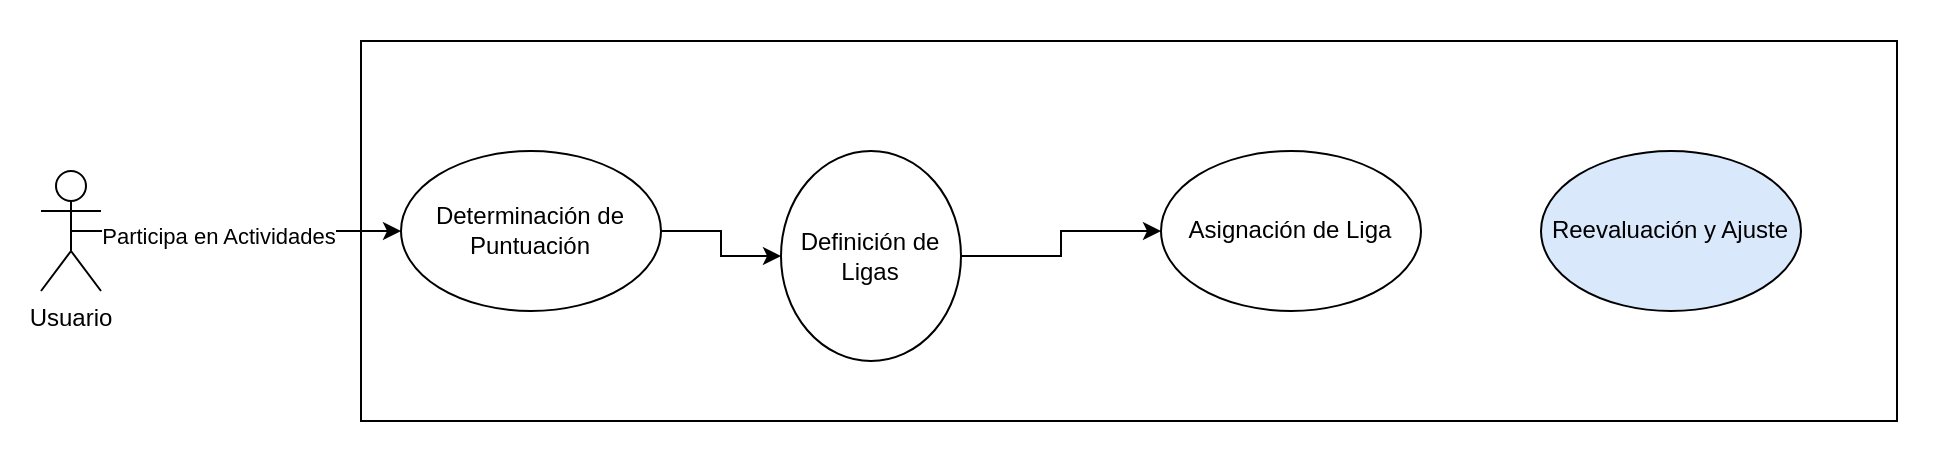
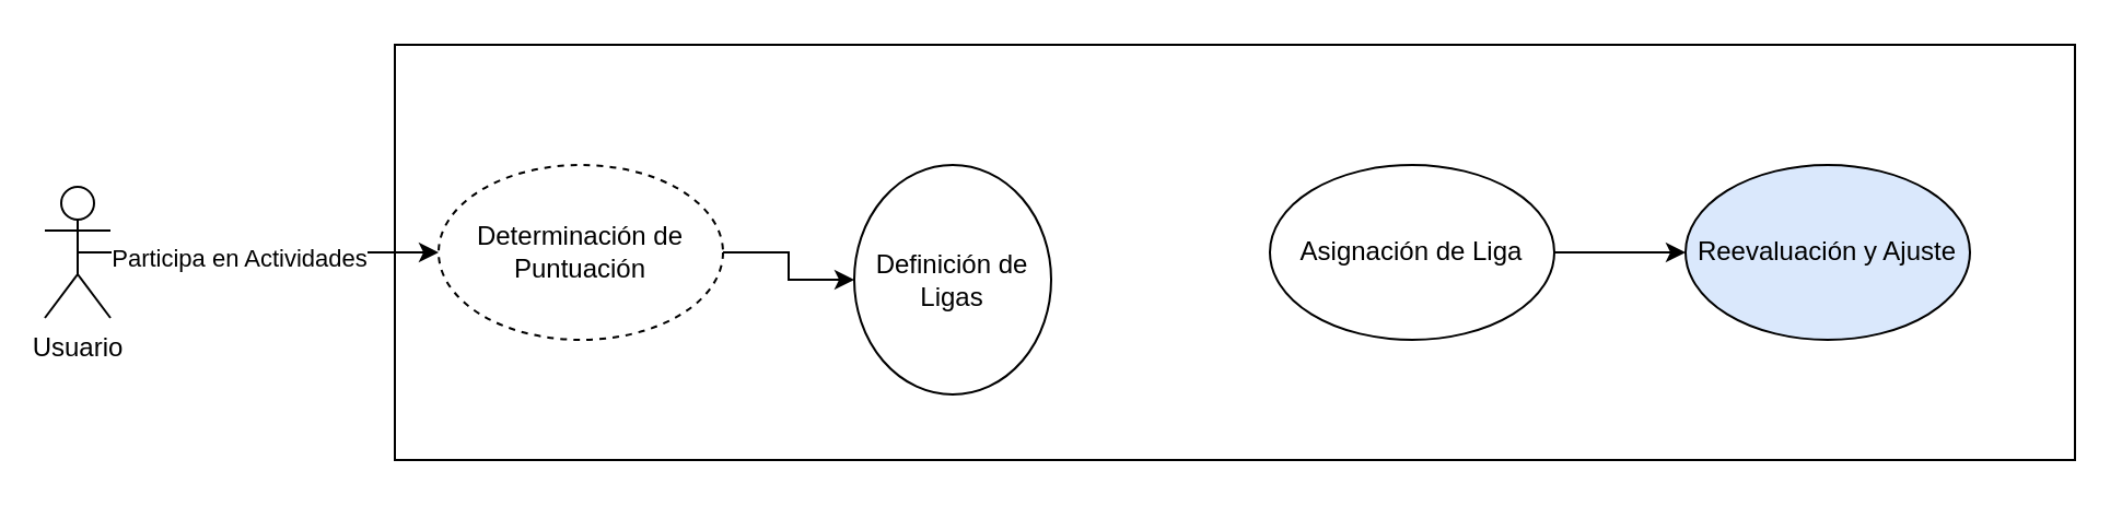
  <mxCell id="0" />
  <mxCell id="1" parent="0" />
  <mxCell id="2" value="&lt;div&gt;&lt;br&gt;&lt;/div&gt;" style="rounded=0;whiteSpace=wrap;html=1;" vertex="1" parent="1"><mxGeometry x="180" y="20" width="768" height="190" as="geometry" /></mxCell>
  <mxCell id="3" style="edgeStyle=orthogonalEdgeStyle;rounded=0;orthogonalLoop=1;jettySize=auto;html=1;exitX=0.5;exitY=0.5;exitDx=0;exitDy=0;exitPerimeter=0;entryX=0;entryY=0.5;entryDx=0;entryDy=0;" edge="1" parent="1" source="5" target="7"><mxGeometry relative="1" as="geometry" /></mxCell>
  <mxCell id="4" value="Participa en Actividades" style="edgeLabel;html=1;align=center;verticalAlign=middle;resizable=0;points=[];" connectable="0" vertex="1" parent="3"><mxGeometry x="-0.115" y="-2" relative="1" as="geometry"><mxPoint as="offset" /></mxGeometry></mxCell>
  <mxCell id="5" value="Usuario" style="shape=umlActor;verticalLabelPosition=bottom;verticalAlign=top;html=1;outlineConnect=0;" vertex="1" parent="1"><mxGeometry x="20" y="85" width="30" height="60" as="geometry" /></mxCell>
  <mxCell id="6" style="edgeStyle=orthogonalEdgeStyle;rounded=0;orthogonalLoop=1;jettySize=auto;html=1;" edge="1" parent="1" source="7" target="9"><mxGeometry relative="1" as="geometry" /></mxCell>
- <mxCell id="7" value="Determinación de Puntuación" style="ellipse;whiteSpace=wrap;html=1;" vertex="1" parent="1"><mxGeometry x="200" y="75" width="130" height="80" as="geometry" /></mxCell>
- <mxCell id="8" style="edgeStyle=orthogonalEdgeStyle;rounded=0;orthogonalLoop=1;jettySize=auto;html=1;entryX=0;entryY=0.5;entryDx=0;entryDy=0;" edge="1" parent="1" source="9" target="11"><mxGeometry relative="1" as="geometry" /></mxCell>
+ <mxCell id="7" value="Determinación de Puntuación" style="ellipse;whiteSpace=wrap;html=1;dashed=1;" vertex="1" parent="1"><mxGeometry x="200" y="75" width="130" height="80" as="geometry" /></mxCell>
  <mxCell id="9" value="Definición de Ligas" style="ellipse;whiteSpace=wrap;html=1;" vertex="1" parent="1"><mxGeometry x="390" y="75" width="90" height="105" as="geometry" /></mxCell>
+ <mxCell id="10" style="edgeStyle=orthogonalEdgeStyle;rounded=0;orthogonalLoop=1;jettySize=auto;html=1;entryX=0;entryY=0.5;entryDx=0;entryDy=0;" edge="1" parent="1" source="11" target="12"><mxGeometry relative="1" as="geometry" /></mxCell>
  <mxCell id="11" value="Asignación de Liga" style="ellipse;whiteSpace=wrap;html=1;" vertex="1" parent="1"><mxGeometry x="580" y="75" width="130" height="80" as="geometry" /></mxCell>
  <mxCell id="12" value="Reevaluación y Ajuste" style="ellipse;whiteSpace=wrap;html=1;fillColor=#dae8fc;" vertex="1" parent="1"><mxGeometry x="770" y="75" width="130" height="80" as="geometry" /></mxCell>
